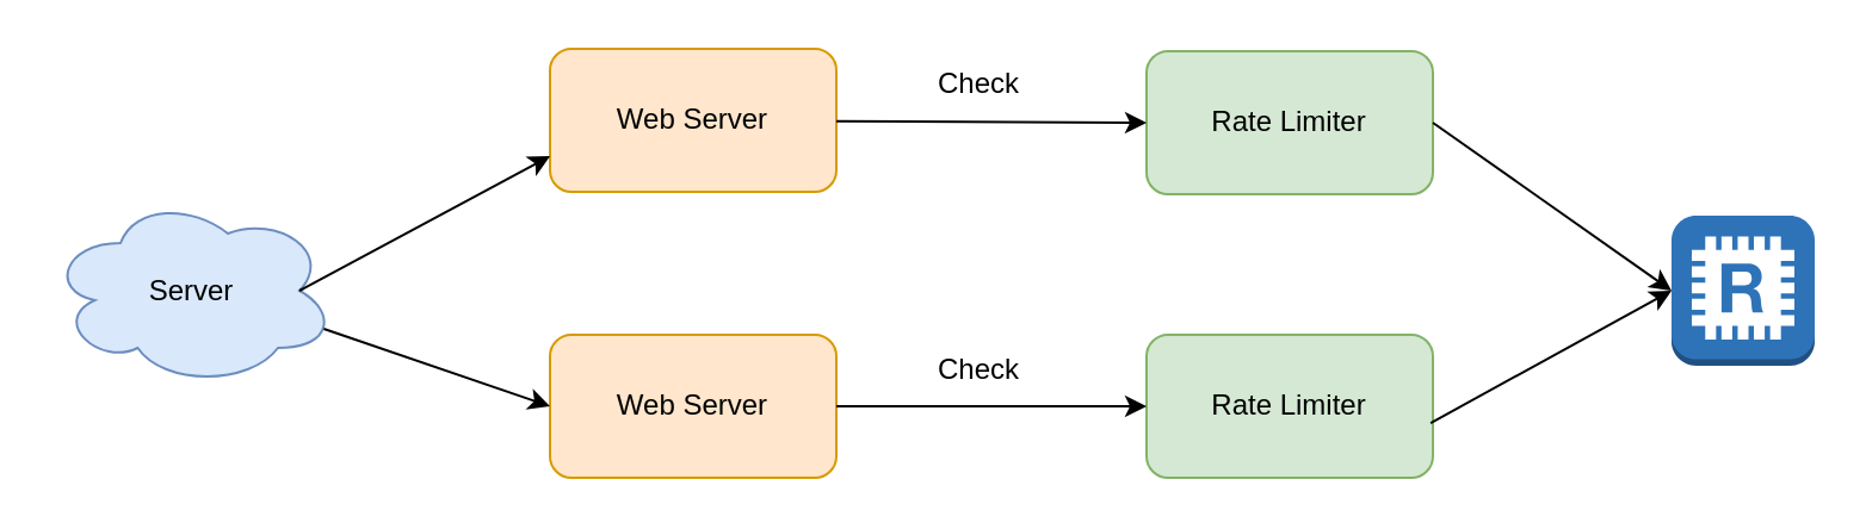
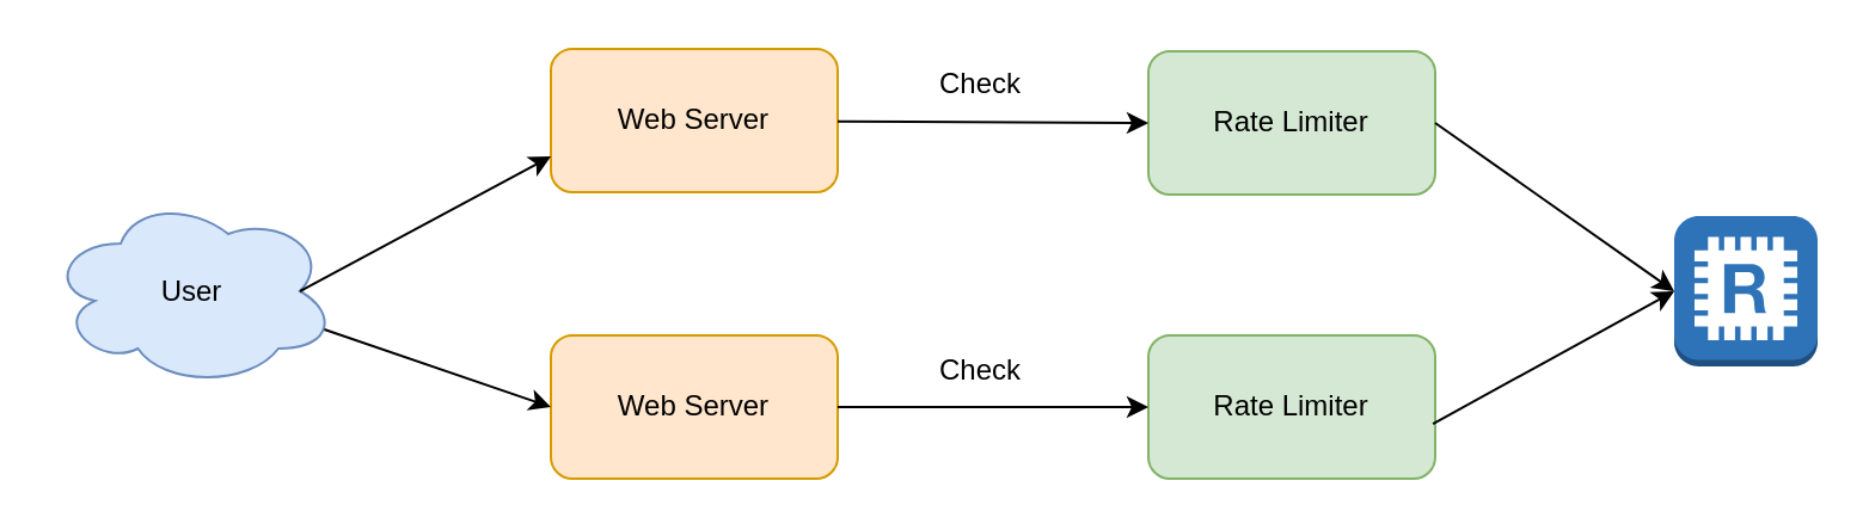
  <mxCell id="0" />
  <mxCell id="1" parent="0" />
- <mxCell id="2" value="Server" style="ellipse;shape=cloud;whiteSpace=wrap;html=1;fillColor=#dae8fc;strokeColor=#6c8ebf;" parent="1" vertex="1"><mxGeometry x="20" y="81.5" width="120" height="80" as="geometry" /></mxCell>
+ <mxCell id="2" value="User" style="ellipse;shape=cloud;whiteSpace=wrap;html=1;fillColor=#dae8fc;strokeColor=#6c8ebf;" parent="1" vertex="1"><mxGeometry x="20" y="81.5" width="120" height="80" as="geometry" /></mxCell>
  <mxCell id="3" value="Web Server" style="rounded=1;whiteSpace=wrap;html=1;fillColor=#ffe6cc;strokeColor=#d79b00;" parent="1" vertex="1"><mxGeometry x="230" y="20" width="120" height="60" as="geometry" /></mxCell>
  <mxCell id="4" value="Rate Limiter" style="rounded=1;whiteSpace=wrap;html=1;fillColor=#d5e8d4;strokeColor=#82b366;" parent="1" vertex="1"><mxGeometry x="480" y="21" width="120" height="60" as="geometry" /></mxCell>
  <mxCell id="5" value="" style="outlineConnect=0;dashed=0;verticalLabelPosition=bottom;verticalAlign=top;align=center;html=1;shape=mxgraph.aws3.redis;fillColor=#2E73B8;gradientColor=none;" vertex="1" parent="1"><mxGeometry x="700" y="90" width="60" height="63" as="geometry" /></mxCell>
  <mxCell id="6" value="Web Server" style="rounded=1;whiteSpace=wrap;html=1;fillColor=#ffe6cc;strokeColor=#d79b00;" vertex="1" parent="1"><mxGeometry x="230" y="140" width="120" height="60" as="geometry" /></mxCell>
  <mxCell id="7" value="Rate Limiter" style="rounded=1;whiteSpace=wrap;html=1;fillColor=#d5e8d4;strokeColor=#82b366;" vertex="1" parent="1"><mxGeometry x="480" y="140" width="120" height="60" as="geometry" /></mxCell>
  <mxCell id="8" value="" style="endArrow=classic;html=1;rounded=0;exitX=0.875;exitY=0.5;exitDx=0;exitDy=0;exitPerimeter=0;entryX=0;entryY=0.75;entryDx=0;entryDy=0;" edge="1" parent="1" source="2" target="3"><mxGeometry width="50" height="50" relative="1" as="geometry"><mxPoint x="390" y="90" as="sourcePoint" /><mxPoint x="440" y="40" as="targetPoint" /></mxGeometry></mxCell>
  <mxCell id="9" value="" style="endArrow=classic;html=1;rounded=0;exitX=0.96;exitY=0.7;exitDx=0;exitDy=0;exitPerimeter=0;entryX=0;entryY=0.5;entryDx=0;entryDy=0;" edge="1" parent="1" source="2" target="6"><mxGeometry width="50" height="50" relative="1" as="geometry"><mxPoint x="390" y="90" as="sourcePoint" /><mxPoint x="440" y="40" as="targetPoint" /></mxGeometry></mxCell>
  <mxCell id="10" value="" style="endArrow=classic;html=1;rounded=0;exitX=0.992;exitY=0.617;exitDx=0;exitDy=0;exitPerimeter=0;entryX=0;entryY=0.5;entryDx=0;entryDy=0;entryPerimeter=0;" edge="1" parent="1" source="7" target="5"><mxGeometry width="50" height="50" relative="1" as="geometry"><mxPoint x="390" y="90" as="sourcePoint" /><mxPoint x="440" y="40" as="targetPoint" /></mxGeometry></mxCell>
  <mxCell id="11" value="" style="endArrow=classic;html=1;rounded=0;exitX=1;exitY=0.5;exitDx=0;exitDy=0;entryX=0;entryY=0.5;entryDx=0;entryDy=0;entryPerimeter=0;" edge="1" parent="1" source="4" target="5"><mxGeometry width="50" height="50" relative="1" as="geometry"><mxPoint x="609.04" y="188.02" as="sourcePoint" /><mxPoint x="710" y="131.5" as="targetPoint" /></mxGeometry></mxCell>
  <mxCell id="12" value="" style="endArrow=classic;html=1;rounded=0;entryX=0;entryY=0.5;entryDx=0;entryDy=0;" edge="1" parent="1" source="3" target="4"><mxGeometry width="50" height="50" relative="1" as="geometry"><mxPoint x="390" y="90" as="sourcePoint" /><mxPoint x="440" y="40" as="targetPoint" /></mxGeometry></mxCell>
  <mxCell id="13" value="" style="endArrow=classic;html=1;rounded=0;exitX=1;exitY=0.5;exitDx=0;exitDy=0;entryX=0;entryY=0.5;entryDx=0;entryDy=0;" edge="1" parent="1" source="6" target="7"><mxGeometry width="50" height="50" relative="1" as="geometry"><mxPoint x="390" y="60" as="sourcePoint" /><mxPoint x="440" y="10" as="targetPoint" /></mxGeometry></mxCell>
  <mxCell id="14" value="Check" style="text;html=1;strokeColor=none;fillColor=none;align=center;verticalAlign=middle;whiteSpace=wrap;rounded=0;" vertex="1" parent="1"><mxGeometry x="380" y="20" width="60" height="30" as="geometry" /></mxCell>
  <mxCell id="15" value="Check" style="text;html=1;strokeColor=none;fillColor=none;align=center;verticalAlign=middle;whiteSpace=wrap;rounded=0;" vertex="1" parent="1"><mxGeometry x="380" y="140" width="60" height="30" as="geometry" /></mxCell>
